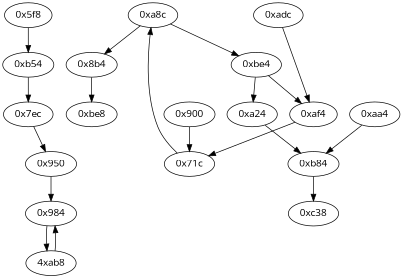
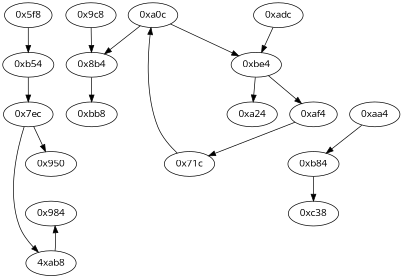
  strict digraph {
    fontname="Open Sans"
    node [fontname="Open Sans" opcode="[u'ldr', u'str', u'ldr', u'str', u'ldr', u'b']"]
    edge [fontname="Open Sans"]
    "0x984" [opcode="[u'ldr', u'str', u'ldr', u'str', u'ldr', u'ldr', u'ldr', u'cmp', u'mov', u'b']"]
    n2 [label="4xab8" opcode="[u'ldr', u'ldr', u'add', u'str', u'ldr', u'add', u'str', u'mov', u'b']"]
+   "0x9c8" [opcode="[u'ldr', u'ldr', u'ldr', u'rsb', u'mvn', u'mul', u'mvn', u'ldr', u'orr', u'mov', u'cmn', u'mov', u'ldr', u'cmp', u'mov', u'mov', u'mov', u'cmn', u'mov', u'mov', u'teq', u'mov', u'b']"]
    "0x8b4" [opcode="[u'ldr', u'ldr', u'ldr', u'rsb', u'mvn', u'mul', u'eor', u'and', u'ldr', u'ldr', u'ldr', u'b']"]
-   "0xbb8" [opcode="[u'mov', u'mov', u'cmp', u'mov', u'cmp', u'mov', u'mov', u'cmp', u'mov', u'mov', u'b']" label="0xbe8"]
+   "0xbb8" [opcode="[u'mov', u'mov', u'cmp', u'mov', u'cmp', u'mov', u'mov', u'cmp', u'mov', u'mov', u'b']"]
    "0xb54" [opcode="[u'ldrb', u'ldrb', u'eor', u'tst', u'ldr', u'mov', u'cmp', u'mov', u'mov', u'cmp', u'mov', u'b']"]
    "0x7ec" [opcode="[u'ldr', u'ldr', u'ldr', u'str', u'ldr', u'ldr', u'rsb', u'mvn', u'mul', u'mvn', u'ldr', u'ldr', u'ldr', u'orr', u'cmn', u'mov', u'mov', u'cmp', u'mov', u'mov', u'mov', u'cmn', u'mov', u'mov', u'b']"]
    "0x950" [opcode="[u'mov', u'str', u'mov', u'str', u'mov', u'b']"]
    "0xbe4" [opcode="[u'ldr', u'str', u'ldr', u'str', u'ldr', u'ldrb', u'strb', u'ldr', u'ldr', u'ldrb', u'cmp', u'mov', u'b']"]
    "0xadc"
    "0xaf4" [opcode="[u'ldr', u'ldr', u'ldr', u'sub', u'sub', u'add', u'mul', u'mvn', u'ldr', u'orr', u'mov', u'cmn', u'mov', u'ldr', u'cmp', u'mov', u'mov', u'mov', u'cmn', u'mov', u'mov', u'teq', u'mov', u'b']"]
    "0xa24" [opcode="[u'ldr', u'mov', u'ldr', u'ldr', u'add', u'sub', u'sub', u'mul', u'mov', u'eor', u'and', u'ldr', u'mov', u'ldr', u'cmp', u'mov', u'teq', u'ldr', u'ldr', u'mov', u'cmp', u'mov', u'mov', u'cmp', u'mov', u'b']"]
    "0x71c" [opcode="[u'ldrb', u'ldr', u'mov', u'mov', u'mov', u'rsb', u'sub', u'rsb', u'str', u'ldr', u'add', u'str', u'ldr', u'ldr', u'sub', u'mul', u'eor', u'mvn', u'and', u'ldr', u'mov', u'mov', u'ldr', u'ldr', u'cmp', u'mov', u'teq', u'mov', u'mov', u'mov', u'mov', u'cmp', u'mov', u'cmp', u'mov', u'b']"]
    "0xb84" [opcode="[u'ldr', u'ldr', u'bl', u'ldr', u'ldr', u'ldr', u'sub', u'mul', u'eor', u'and', u'ldr', u'ldr', u'ldr']"]
-   "0x900" [opcode="[u'ldrb', u'ldr', u'ldr', u'ldr', u'ldr', u'ldr', u'ldr', u'ldr', u'ldr', u'ldr', u'ldr', u'mov', u'b']"]
-   "0xa8c"
+   "0xa8c" [label="0xa0c"]
    "0xaa4" [opcode="[u'ldr', u'ldr', u'bl', u'ldr', u'b']"]
    n18 [label="0xc38" opcode="[u'mov', u'sub', u'pop']"]
    "0x5f8" [opcode="[u'push', u'add', u'sub', u'ldr', u'str', u'mvn', u'ldr', u'ldr', u'sub', u'sub', u'add', u'mul', u'mov', u'eor', u'tst', u'ldr', u'mov', u'mov', u'strb', u'ldr', u'cmp', u'mov', u'strb', u'ldr', u'ldr', u'ldr', u'ldr', u'str', u'ldr', u'ldr', u'ldr', u'str', u'ldr', u'str', u'ldr', u'ldr', u'str', u'ldr', u'str', u'ldr', u'add', u'str', u'ldr', u'add', u'str', u'str', u'str', u'str', u'str', u'b']"]
-   "0x984" -> n2
+   "0x7ec" -> n2
    n2 -> "0x984"
+   "0x9c8" -> "0x8b4"
    "0x8b4" -> "0xbb8"
    "0xb54" -> "0x7ec"
    "0x7ec" -> "0x950"
-   "0x950" -> "0x984"
    "0xbe4" -> "0xaf4"
    "0xbe4" -> "0xa24"
-   "0xadc" -> "0xaf4"
+   "0xadc" -> "0xbe4"
    "0xaf4" -> "0x71c"
-   "0xa24" -> "0xb84"
    "0x71c" -> "0xa8c"
    "0xb84" -> n18
-   "0x900" -> "0x71c"
    "0xa8c" -> "0x8b4"
    "0xa8c" -> "0xbe4"
    "0xaa4" -> "0xb84"
    "0x5f8" -> "0xb54"
  }
